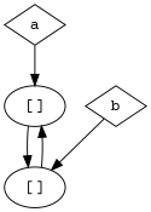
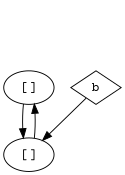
  digraph {
    fontname="Courier Prime"
    node [fontname="Courier Prime"]
    edge [fontname="Courier Prime"]
-   a [shape=diamond]
    n2 [label="[]"]
    n3 [label="[]"]
    b [shape=diamond]
-   a -> n2
    n2 -> n3
    n3 -> n2
    b -> n3
  }
